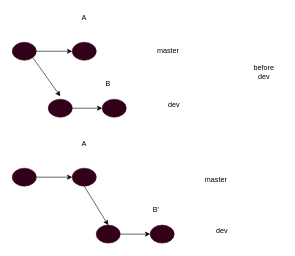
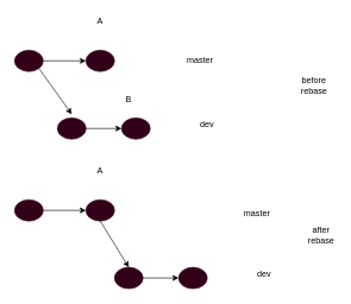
  <mxCell id="0" />
  <mxCell id="1" parent="0" />
  <mxCell id="2" style="edgeStyle=orthogonalEdgeStyle;rounded=1;orthogonalLoop=1;jettySize=auto;html=1;exitX=1;exitY=0.5;exitDx=0;exitDy=0;entryX=0;entryY=0.5;entryDx=0;entryDy=0;" edge="1" parent="1" source="3" target="5"><mxGeometry relative="1" as="geometry" /></mxCell>
  <mxCell id="3" value="" style="ellipse;whiteSpace=wrap;html=1;strokeColor=#33001A;fillColor=#33001A;" vertex="1" parent="1"><mxGeometry x="20" y="70" width="40" height="30" as="geometry" /></mxCell>
  <mxCell id="4" value="master" style="text;html=1;strokeColor=none;fillColor=none;align=center;verticalAlign=middle;whiteSpace=wrap;rounded=0;" vertex="1" parent="1"><mxGeometry x="260" y="75" width="40" height="20" as="geometry" /></mxCell>
  <mxCell id="5" value="" style="ellipse;whiteSpace=wrap;html=1;strokeColor=#33001A;fillColor=#33001A;" vertex="1" parent="1"><mxGeometry x="120" y="70" width="40" height="30" as="geometry" /></mxCell>
  <mxCell id="6" value="A" style="text;html=1;strokeColor=none;fillColor=none;align=center;verticalAlign=middle;whiteSpace=wrap;rounded=0;" vertex="1" parent="1"><mxGeometry x="120" y="20" width="40" height="20" as="geometry" /></mxCell>
  <mxCell id="7" style="edgeStyle=orthogonalEdgeStyle;rounded=0;orthogonalLoop=1;jettySize=auto;html=1;exitX=1;exitY=0.5;exitDx=0;exitDy=0;" edge="1" parent="1" source="8" target="10"><mxGeometry relative="1" as="geometry" /></mxCell>
  <mxCell id="8" value="" style="ellipse;whiteSpace=wrap;html=1;strokeColor=#33001A;fillColor=#33001A;" vertex="1" parent="1"><mxGeometry x="80" y="165" width="40" height="30" as="geometry" /></mxCell>
  <mxCell id="9" value="dev" style="text;html=1;strokeColor=none;fillColor=none;align=center;verticalAlign=middle;whiteSpace=wrap;rounded=0;" vertex="1" parent="1"><mxGeometry x="270" y="165" width="40" height="20" as="geometry" /></mxCell>
  <mxCell id="10" value="" style="ellipse;whiteSpace=wrap;html=1;strokeColor=#33001A;fillColor=#33001A;" vertex="1" parent="1"><mxGeometry x="170" y="165" width="40" height="30" as="geometry" /></mxCell>
  <mxCell id="11" value="B" style="text;html=1;strokeColor=none;fillColor=none;align=center;verticalAlign=middle;whiteSpace=wrap;rounded=0;" vertex="1" parent="1"><mxGeometry x="160" y="130" width="40" height="20" as="geometry" /></mxCell>
  <mxCell id="12" value="" style="curved=1;endArrow=classic;html=1;exitX=1;exitY=1;exitDx=0;exitDy=0;" edge="1" parent="1" source="3"><mxGeometry width="50" height="50" relative="1" as="geometry"><mxPoint x="200" y="210" as="sourcePoint" /><mxPoint x="100" y="160" as="targetPoint" /></mxGeometry></mxCell>
- <mxCell id="13" value="before dev&lt;br&gt;" style="text;html=1;strokeColor=none;fillColor=none;align=center;verticalAlign=middle;whiteSpace=wrap;rounded=0;" vertex="1" parent="1"><mxGeometry x="420" y="110" width="40" height="20" as="geometry" /></mxCell>
+ <mxCell id="13" value="before rebase&lt;br&gt;" style="text;html=1;strokeColor=none;fillColor=none;align=center;verticalAlign=middle;whiteSpace=wrap;rounded=0;" vertex="1" parent="1"><mxGeometry x="420" y="110" width="40" height="20" as="geometry" /></mxCell>
  <mxCell id="14" style="edgeStyle=orthogonalEdgeStyle;rounded=0;orthogonalLoop=1;jettySize=auto;html=1;exitX=1;exitY=0.5;exitDx=0;exitDy=0;entryX=0;entryY=0.5;entryDx=0;entryDy=0;" edge="1" parent="1" source="15" target="17"><mxGeometry relative="1" as="geometry" /></mxCell>
  <mxCell id="15" value="" style="ellipse;whiteSpace=wrap;html=1;strokeColor=#33001A;fillColor=#33001A;" vertex="1" parent="1"><mxGeometry x="20" y="280" width="40" height="30" as="geometry" /></mxCell>
  <mxCell id="16" value="master" style="text;html=1;strokeColor=none;fillColor=none;align=center;verticalAlign=middle;whiteSpace=wrap;rounded=0;" vertex="1" parent="1"><mxGeometry x="340" y="290" width="40" height="20" as="geometry" /></mxCell>
  <mxCell id="17" value="" style="ellipse;whiteSpace=wrap;html=1;strokeColor=#33001A;fillColor=#33001A;" vertex="1" parent="1"><mxGeometry x="120" y="280" width="40" height="30" as="geometry" /></mxCell>
  <mxCell id="18" value="A" style="text;html=1;strokeColor=none;fillColor=none;align=center;verticalAlign=middle;whiteSpace=wrap;rounded=0;" vertex="1" parent="1"><mxGeometry x="120" y="230" width="40" height="20" as="geometry" /></mxCell>
  <mxCell id="19" style="edgeStyle=orthogonalEdgeStyle;rounded=0;orthogonalLoop=1;jettySize=auto;html=1;exitX=1;exitY=0.5;exitDx=0;exitDy=0;" edge="1" parent="1" source="20" target="22"><mxGeometry relative="1" as="geometry" /></mxCell>
  <mxCell id="20" value="" style="ellipse;whiteSpace=wrap;html=1;strokeColor=#33001A;fillColor=#33001A;" vertex="1" parent="1"><mxGeometry x="160" y="375" width="40" height="30" as="geometry" /></mxCell>
  <mxCell id="21" value="dev" style="text;html=1;strokeColor=none;fillColor=none;align=center;verticalAlign=middle;whiteSpace=wrap;rounded=0;" vertex="1" parent="1"><mxGeometry x="350" y="375" width="40" height="20" as="geometry" /></mxCell>
  <mxCell id="22" value="" style="ellipse;whiteSpace=wrap;html=1;strokeColor=#33001A;fillColor=#33001A;" vertex="1" parent="1"><mxGeometry x="250" y="375" width="40" height="30" as="geometry" /></mxCell>
- <mxCell id="23" value="B'" style="text;html=1;strokeColor=none;fillColor=none;align=center;verticalAlign=middle;whiteSpace=wrap;rounded=0;" vertex="1" parent="1"><mxGeometry x="240" y="340" width="40" height="20" as="geometry" /></mxCell>
+ <mxCell id="24" value="after rebase" style="text;html=1;strokeColor=none;fillColor=none;align=center;verticalAlign=middle;whiteSpace=wrap;rounded=0;" vertex="1" parent="1"><mxGeometry x="430" y="320" width="40" height="20" as="geometry" /></mxCell>
  <mxCell id="25" value="" style="curved=1;endArrow=classic;html=1;exitX=0.5;exitY=1;exitDx=0;exitDy=0;entryX=0.5;entryY=0;entryDx=0;entryDy=0;" edge="1" parent="1" source="17" target="20"><mxGeometry width="50" height="50" relative="1" as="geometry"><mxPoint x="64.142" y="315.607" as="sourcePoint" /><mxPoint x="110" y="380" as="targetPoint" /></mxGeometry></mxCell>
